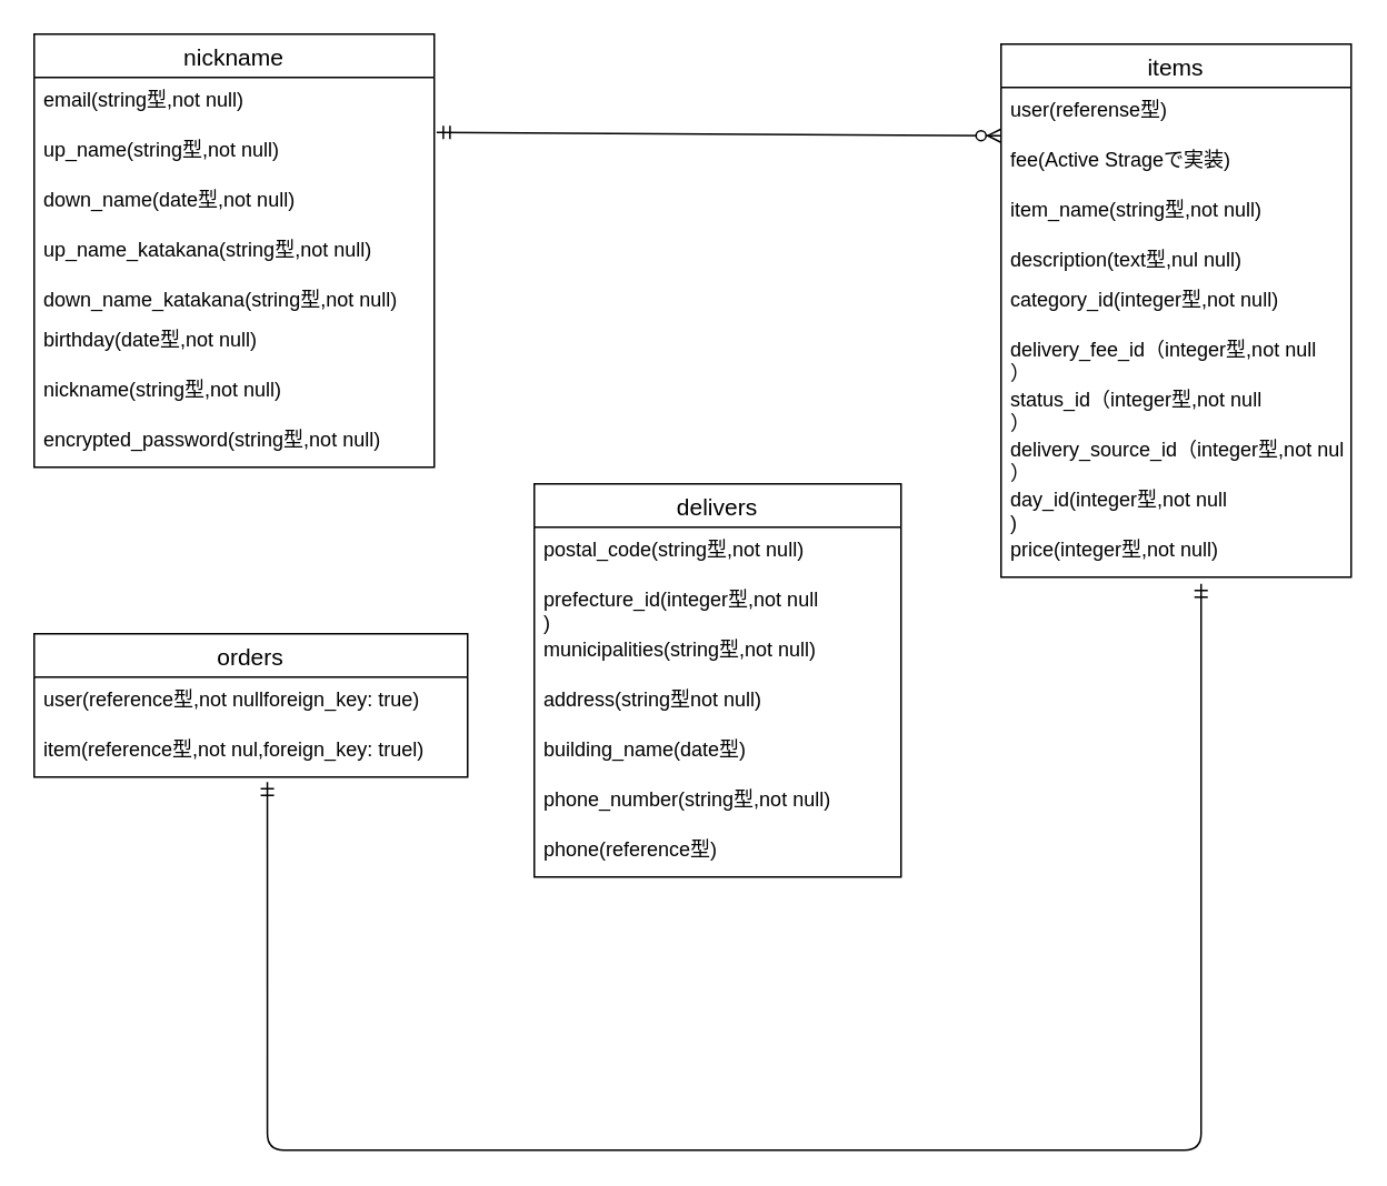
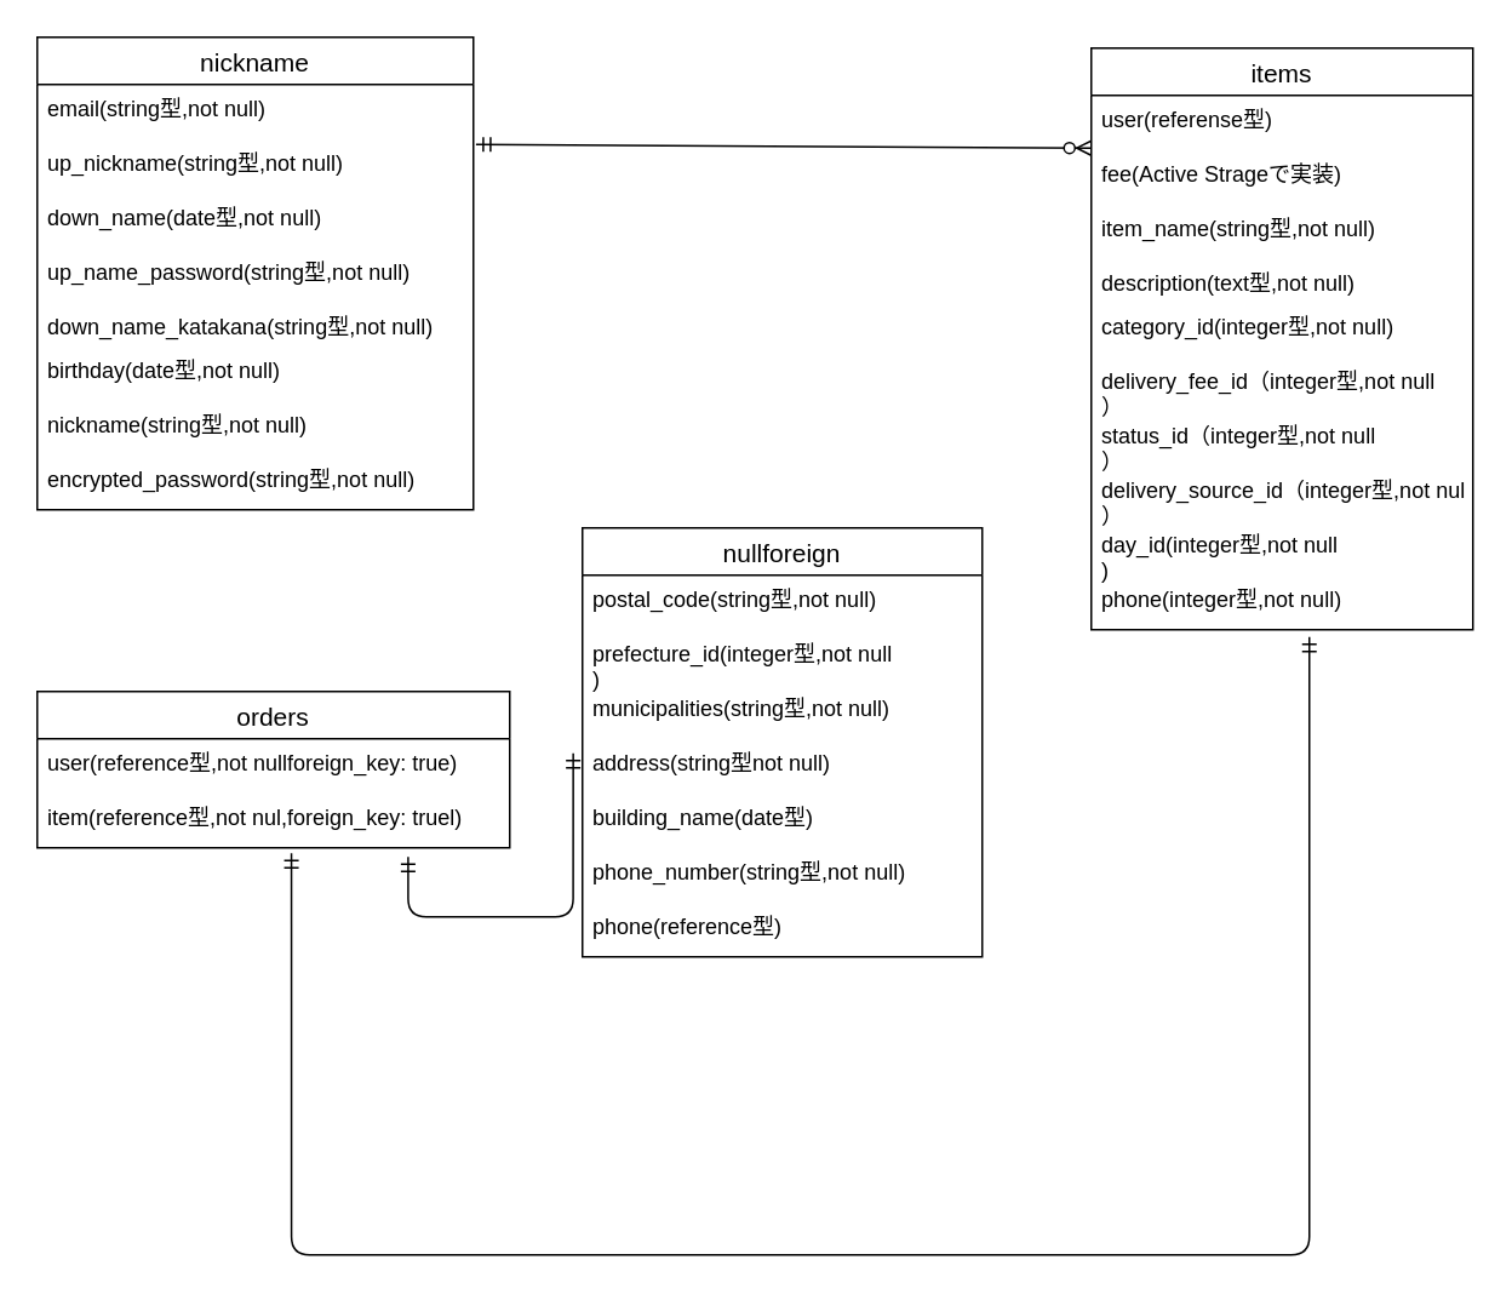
  <mxCell id="0" />
  <mxCell id="1" parent="0" />
  <mxCell id="2" value="nickname" style="swimlane;fontStyle=0;childLayout=stackLayout;horizontal=1;startSize=26;horizontalStack=0;resizeParent=1;resizeParentMax=0;resizeLast=0;collapsible=1;marginBottom=0;align=center;fontSize=14;" parent="1" vertex="1"><mxGeometry x="20" y="20" width="240" height="260" as="geometry" /></mxCell>
  <mxCell id="3" value="email(string型,not null)" style="text;strokeColor=none;fillColor=none;spacingLeft=4;spacingRight=4;overflow=hidden;rotatable=0;points=[[0,0.5],[1,0.5]];portConstraint=eastwest;fontSize=12;shadow=1;" parent="2" vertex="1"><mxGeometry y="26" width="240" height="30" as="geometry" /></mxCell>
- <mxCell id="4" value="up_name(string型,not null)" style="text;strokeColor=none;fillColor=none;spacingLeft=4;spacingRight=4;overflow=hidden;rotatable=0;points=[[0,0.5],[1,0.5]];portConstraint=eastwest;fontSize=12;shadow=1;" parent="2" vertex="1"><mxGeometry y="56" width="240" height="30" as="geometry" /></mxCell>
+ <mxCell id="4" value="up_nickname(string型,not null)" style="text;strokeColor=none;fillColor=none;spacingLeft=4;spacingRight=4;overflow=hidden;rotatable=0;points=[[0,0.5],[1,0.5]];portConstraint=eastwest;fontSize=12;shadow=1;" parent="2" vertex="1"><mxGeometry y="56" width="240" height="30" as="geometry" /></mxCell>
  <mxCell id="5" value="down_name(date型,not null)" style="text;strokeColor=none;fillColor=none;spacingLeft=4;spacingRight=4;overflow=hidden;rotatable=0;points=[[0,0.5],[1,0.5]];portConstraint=eastwest;fontSize=12;shadow=1;" parent="2" vertex="1"><mxGeometry y="86" width="240" height="30" as="geometry" /></mxCell>
- <mxCell id="6" value="up_name_katakana(string型,not null)" style="text;strokeColor=none;fillColor=none;spacingLeft=4;spacingRight=4;overflow=hidden;rotatable=0;points=[[0,0.5],[1,0.5]];portConstraint=eastwest;fontSize=12;shadow=1;" parent="2" vertex="1"><mxGeometry y="116" width="240" height="30" as="geometry" /></mxCell>
+ <mxCell id="6" value="up_name_password(string型,not null)" style="text;strokeColor=none;fillColor=none;spacingLeft=4;spacingRight=4;overflow=hidden;rotatable=0;points=[[0,0.5],[1,0.5]];portConstraint=eastwest;fontSize=12;shadow=1;" parent="2" vertex="1"><mxGeometry y="116" width="240" height="30" as="geometry" /></mxCell>
  <mxCell id="7" value="down_name_katakana(string型,not null)" style="text;strokeColor=none;fillColor=none;spacingLeft=4;spacingRight=4;overflow=hidden;rotatable=0;points=[[0,0.5],[1,0.5]];portConstraint=eastwest;fontSize=12;shadow=1;" parent="2" vertex="1"><mxGeometry y="146" width="240" height="24" as="geometry" /></mxCell>
  <mxCell id="8" value="birthday(date型,not null)" style="text;strokeColor=none;fillColor=none;spacingLeft=4;spacingRight=4;overflow=hidden;rotatable=0;points=[[0,0.5],[1,0.5]];portConstraint=eastwest;fontSize=12;shadow=1;" parent="2" vertex="1"><mxGeometry y="170" width="240" height="30" as="geometry" /></mxCell>
  <mxCell id="9" value="nickname(string型,not null)" style="text;strokeColor=none;fillColor=none;spacingLeft=4;spacingRight=4;overflow=hidden;rotatable=0;points=[[0,0.5],[1,0.5]];portConstraint=eastwest;fontSize=12;shadow=1;" parent="2" vertex="1"><mxGeometry y="200" width="240" height="30" as="geometry" /></mxCell>
  <mxCell id="10" value="encrypted_password(string型,not null)" style="text;strokeColor=none;fillColor=none;spacingLeft=4;spacingRight=4;overflow=hidden;rotatable=0;points=[[0,0.5],[1,0.5]];portConstraint=eastwest;fontSize=12;shadow=1;" parent="2" vertex="1"><mxGeometry y="230" width="240" height="30" as="geometry" /></mxCell>
  <mxCell id="11" value="items" style="swimlane;fontStyle=0;childLayout=stackLayout;horizontal=1;startSize=26;horizontalStack=0;resizeParent=1;resizeParentMax=0;resizeLast=0;collapsible=1;marginBottom=0;align=center;fontSize=14;" parent="1" vertex="1"><mxGeometry x="600" y="26" width="210" height="320" as="geometry" /></mxCell>
  <mxCell id="12" value="user(referense型)" style="text;strokeColor=none;fillColor=none;spacingLeft=4;spacingRight=4;overflow=hidden;rotatable=0;points=[[0,0.5],[1,0.5]];portConstraint=eastwest;fontSize=12;shadow=1;" parent="11" vertex="1"><mxGeometry y="26" width="210" height="30" as="geometry" /></mxCell>
  <mxCell id="13" value="fee(Active Strageで実装)" style="text;strokeColor=none;fillColor=none;spacingLeft=4;spacingRight=4;overflow=hidden;rotatable=0;points=[[0,0.5],[1,0.5]];portConstraint=eastwest;fontSize=12;" parent="11" vertex="1"><mxGeometry y="56" width="210" height="30" as="geometry" /></mxCell>
  <mxCell id="14" value="item_name(string型,not null)" style="text;strokeColor=none;fillColor=none;spacingLeft=4;spacingRight=4;overflow=hidden;rotatable=0;points=[[0,0.5],[1,0.5]];portConstraint=eastwest;fontSize=12;" parent="11" vertex="1"><mxGeometry y="86" width="210" height="30" as="geometry" /></mxCell>
- <mxCell id="15" value="description(text型,nul null)" style="text;strokeColor=none;fillColor=none;spacingLeft=4;spacingRight=4;overflow=hidden;rotatable=0;points=[[0,0.5],[1,0.5]];portConstraint=eastwest;fontSize=12;" parent="11" vertex="1"><mxGeometry y="116" width="210" height="24" as="geometry" /></mxCell>
+ <mxCell id="15" value="description(text型,not null)" style="text;strokeColor=none;fillColor=none;spacingLeft=4;spacingRight=4;overflow=hidden;rotatable=0;points=[[0,0.5],[1,0.5]];portConstraint=eastwest;fontSize=12;" parent="11" vertex="1"><mxGeometry y="116" width="210" height="24" as="geometry" /></mxCell>
  <mxCell id="16" value="category_id(integer型,not null)" style="text;strokeColor=none;fillColor=none;spacingLeft=4;spacingRight=4;overflow=hidden;rotatable=0;points=[[0,0.5],[1,0.5]];portConstraint=eastwest;fontSize=12;shadow=1;" parent="11" vertex="1"><mxGeometry y="140" width="210" height="30" as="geometry" /></mxCell>
  <mxCell id="17" value="delivery_fee_id（integer型,not null&#10;）" style="text;strokeColor=none;fillColor=none;spacingLeft=4;spacingRight=4;overflow=hidden;rotatable=0;points=[[0,0.5],[1,0.5]];portConstraint=eastwest;fontSize=12;shadow=1;" parent="11" vertex="1"><mxGeometry y="170" width="210" height="30" as="geometry" /></mxCell>
  <mxCell id="18" value="status_id（integer型,not null&#10;）" style="text;strokeColor=none;fillColor=none;spacingLeft=4;spacingRight=4;overflow=hidden;rotatable=0;points=[[0,0.5],[1,0.5]];portConstraint=eastwest;fontSize=12;shadow=1;" parent="11" vertex="1"><mxGeometry y="200" width="210" height="30" as="geometry" /></mxCell>
  <mxCell id="19" value="delivery_source_id（integer型,not null&#10;）" style="text;strokeColor=none;fillColor=none;spacingLeft=4;spacingRight=4;overflow=hidden;rotatable=0;points=[[0,0.5],[1,0.5]];portConstraint=eastwest;fontSize=12;shadow=1;" parent="11" vertex="1"><mxGeometry y="230" width="210" height="30" as="geometry" /></mxCell>
  <mxCell id="20" value="day_id(integer型,not null&#10;)" style="text;strokeColor=none;fillColor=none;spacingLeft=4;spacingRight=4;overflow=hidden;rotatable=0;points=[[0,0.5],[1,0.5]];portConstraint=eastwest;fontSize=12;shadow=1;" parent="11" vertex="1"><mxGeometry y="260" width="210" height="30" as="geometry" /></mxCell>
- <mxCell id="21" value="price(integer型,not null)" style="text;strokeColor=none;fillColor=none;spacingLeft=4;spacingRight=4;overflow=hidden;rotatable=0;points=[[0,0.5],[1,0.5]];portConstraint=eastwest;fontSize=12;shadow=1;" parent="11" vertex="1"><mxGeometry y="290" width="210" height="30" as="geometry" /></mxCell>
+ <mxCell id="21" value="phone(integer型,not null)" style="text;strokeColor=none;fillColor=none;spacingLeft=4;spacingRight=4;overflow=hidden;rotatable=0;points=[[0,0.5],[1,0.5]];portConstraint=eastwest;fontSize=12;shadow=1;" parent="11" vertex="1"><mxGeometry y="290" width="210" height="30" as="geometry" /></mxCell>
  <mxCell id="22" value="" style="fontSize=12;html=1;endArrow=ERzeroToMany;startArrow=ERmandOne;exitX=1.006;exitY=1.1;exitDx=0;exitDy=0;exitPerimeter=0;" parent="1" source="3" edge="1"><mxGeometry width="100" height="100" relative="1" as="geometry"><mxPoint x="229.04" y="54.01" as="sourcePoint" /><mxPoint x="600" y="81" as="targetPoint" /></mxGeometry></mxCell>
- <mxCell id="23" value="delivers" style="swimlane;fontStyle=0;childLayout=stackLayout;horizontal=1;startSize=26;horizontalStack=0;resizeParent=1;resizeParentMax=0;resizeLast=0;collapsible=1;marginBottom=0;align=center;fontSize=14;" parent="1" vertex="1"><mxGeometry x="320" y="290" width="220" height="236" as="geometry" /></mxCell>
+ <mxCell id="23" value="nullforeign" style="swimlane;fontStyle=0;childLayout=stackLayout;horizontal=1;startSize=26;horizontalStack=0;resizeParent=1;resizeParentMax=0;resizeLast=0;collapsible=1;marginBottom=0;align=center;fontSize=14;" parent="1" vertex="1"><mxGeometry x="320" y="290" width="220" height="236" as="geometry" /></mxCell>
  <mxCell id="24" value="postal_code(string型,not null)" style="text;strokeColor=none;fillColor=none;spacingLeft=4;spacingRight=4;overflow=hidden;rotatable=0;points=[[0,0.5],[1,0.5]];portConstraint=eastwest;fontSize=12;shadow=1;" parent="23" vertex="1"><mxGeometry y="26" width="220" height="30" as="geometry" /></mxCell>
  <mxCell id="25" value="prefecture_id(integer型,not null&#10;)" style="text;strokeColor=none;fillColor=none;spacingLeft=4;spacingRight=4;overflow=hidden;rotatable=0;points=[[0,0.5],[1,0.5]];portConstraint=eastwest;fontSize=12;shadow=1;" parent="23" vertex="1"><mxGeometry y="56" width="220" height="30" as="geometry" /></mxCell>
  <mxCell id="26" value="municipalities(string型,not null)" style="text;strokeColor=none;fillColor=none;spacingLeft=4;spacingRight=4;overflow=hidden;rotatable=0;points=[[0,0.5],[1,0.5]];portConstraint=eastwest;fontSize=12;shadow=1;" parent="23" vertex="1"><mxGeometry y="86" width="220" height="30" as="geometry" /></mxCell>
  <mxCell id="27" value="address(string型not null)" style="text;strokeColor=none;fillColor=none;spacingLeft=4;spacingRight=4;overflow=hidden;rotatable=0;points=[[0,0.5],[1,0.5]];portConstraint=eastwest;fontSize=12;shadow=1;" parent="23" vertex="1"><mxGeometry y="116" width="220" height="30" as="geometry" /></mxCell>
  <mxCell id="28" value="building_name(date型)" style="text;strokeColor=none;fillColor=none;spacingLeft=4;spacingRight=4;overflow=hidden;rotatable=0;points=[[0,0.5],[1,0.5]];portConstraint=eastwest;fontSize=12;shadow=1;" parent="23" vertex="1"><mxGeometry y="146" width="220" height="30" as="geometry" /></mxCell>
  <mxCell id="29" value="phone_number(string型,not null)" style="text;strokeColor=none;fillColor=none;spacingLeft=4;spacingRight=4;overflow=hidden;rotatable=0;points=[[0,0.5],[1,0.5]];portConstraint=eastwest;fontSize=12;shadow=1;" parent="23" vertex="1"><mxGeometry y="176" width="220" height="30" as="geometry" /></mxCell>
  <mxCell id="30" value="phone(reference型)" style="text;strokeColor=none;fillColor=none;spacingLeft=4;spacingRight=4;overflow=hidden;rotatable=0;points=[[0,0.5],[1,0.5]];portConstraint=eastwest;fontSize=12;shadow=1;" parent="23" vertex="1"><mxGeometry y="206" width="220" height="30" as="geometry" /></mxCell>
  <mxCell id="31" value="orders" style="swimlane;fontStyle=0;childLayout=stackLayout;horizontal=1;startSize=26;horizontalStack=0;resizeParent=1;resizeParentMax=0;resizeLast=0;collapsible=1;marginBottom=0;align=center;fontSize=14;" parent="1" vertex="1"><mxGeometry x="20" y="380" width="260" height="86" as="geometry" /></mxCell>
  <mxCell id="32" value="user(reference型,not nullforeign_key: true)" style="text;strokeColor=none;fillColor=none;spacingLeft=4;spacingRight=4;overflow=hidden;rotatable=0;points=[[0,0.5],[1,0.5]];portConstraint=eastwest;fontSize=12;shadow=1;" parent="31" vertex="1"><mxGeometry y="26" width="260" height="30" as="geometry" /></mxCell>
  <mxCell id="33" value="item(reference型,not nul,foreign_key: truel)" style="text;strokeColor=none;fillColor=none;spacingLeft=4;spacingRight=4;overflow=hidden;rotatable=0;points=[[0,0.5],[1,0.5]];portConstraint=eastwest;fontSize=12;shadow=1;" parent="31" vertex="1"><mxGeometry y="56" width="260" height="30" as="geometry" /></mxCell>
  <mxCell id="34" value="" style="edgeStyle=orthogonalEdgeStyle;fontSize=12;html=1;endArrow=ERmandOne;startArrow=ERmandOne;entryX=0.538;entryY=1.1;entryDx=0;entryDy=0;entryPerimeter=0;" parent="1" target="33" edge="1"><mxGeometry width="100" height="100" relative="1" as="geometry"><mxPoint x="720" y="350" as="sourcePoint" /><mxPoint x="230" y="520" as="targetPoint" /><Array as="points"><mxPoint x="720" y="350" /><mxPoint x="720" y="690" /><mxPoint x="160" y="690" /></Array></mxGeometry></mxCell>
+ <mxCell id="35" value="" style="edgeStyle=orthogonalEdgeStyle;fontSize=12;html=1;endArrow=ERmandOne;startArrow=ERmandOne;entryX=-0.023;entryY=0.267;entryDx=0;entryDy=0;entryPerimeter=0;exitX=0.785;exitY=1.167;exitDx=0;exitDy=0;exitPerimeter=0;" parent="1" source="33" target="27" edge="1"><mxGeometry width="100" height="100" relative="1" as="geometry"><mxPoint x="210" y="580" as="sourcePoint" /><mxPoint x="310" y="480" as="targetPoint" /><Array as="points"><mxPoint x="224" y="504" /></Array></mxGeometry></mxCell>
